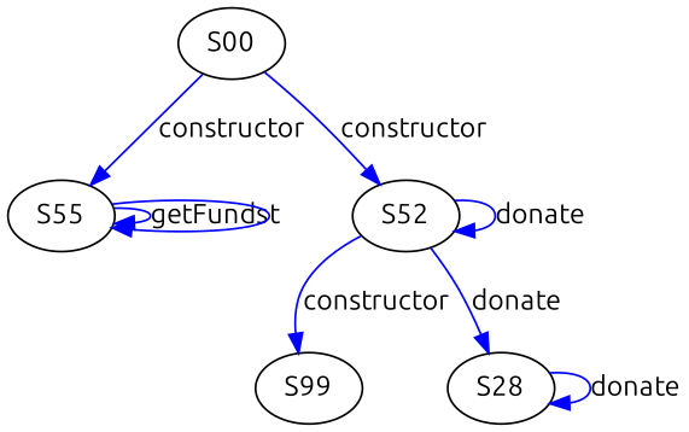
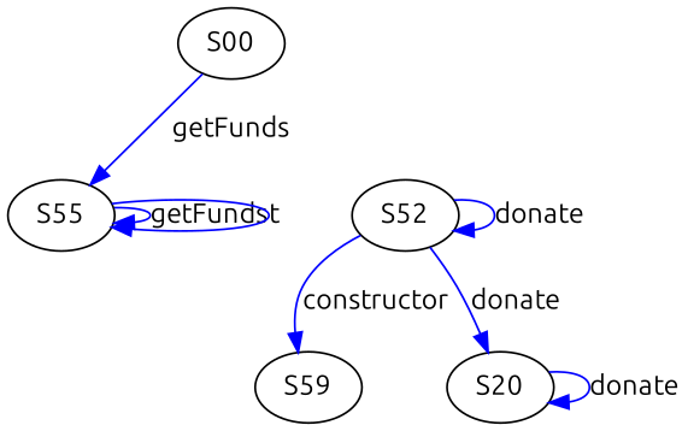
  digraph {
    fontname=Ubuntu
    node [fontname=Ubuntu]
    edge [color=blue fontname=Ubuntu]
    n1 [label=S55]
    S00
    S52
-   S59 [label=S99]
-   S20 [label=S28]
+   S59
+   S20
    n1 -> n1 [label=getFunds]
    n1 -> n1 [label=t]
-   S00 -> n1 [label=constructor]
-   S00 -> S52 [label=constructor]
+   S00 -> n1 [label=getFunds]
    S52 -> S52 [label=donate]
    S52 -> S59 [label=constructor]
    S52 -> S20 [label=donate]
    S20 -> S20 [label=donate]
  }
